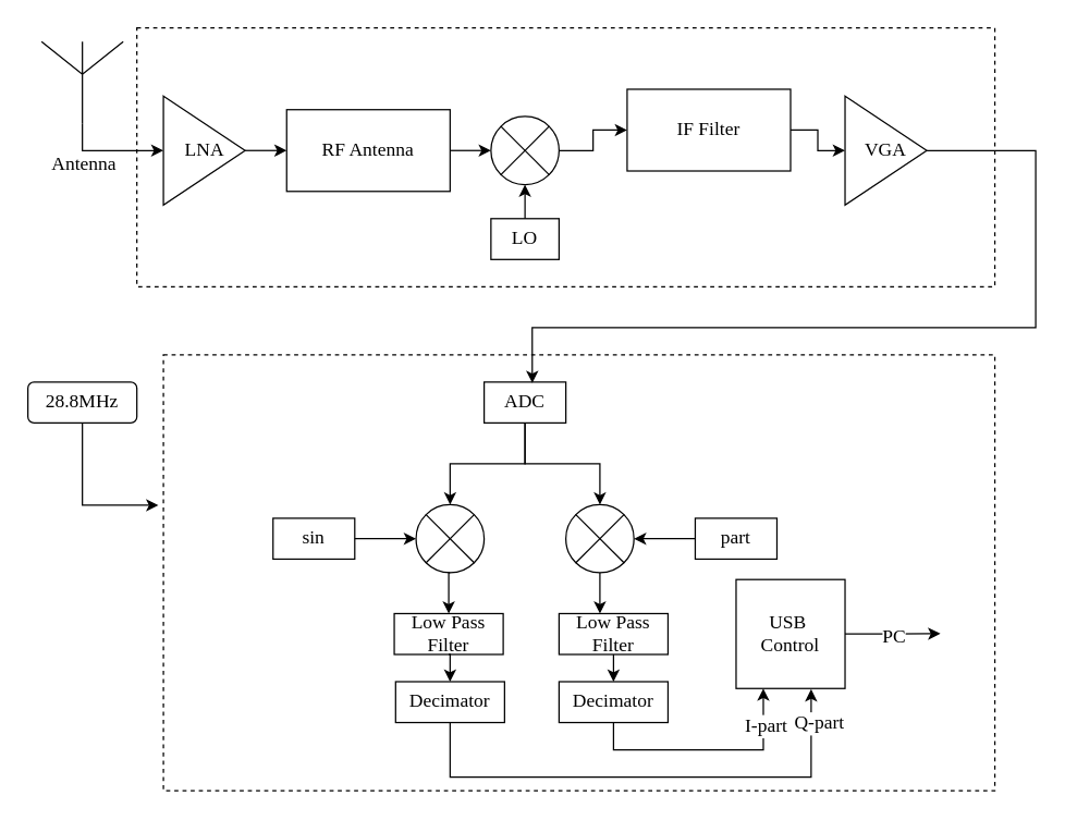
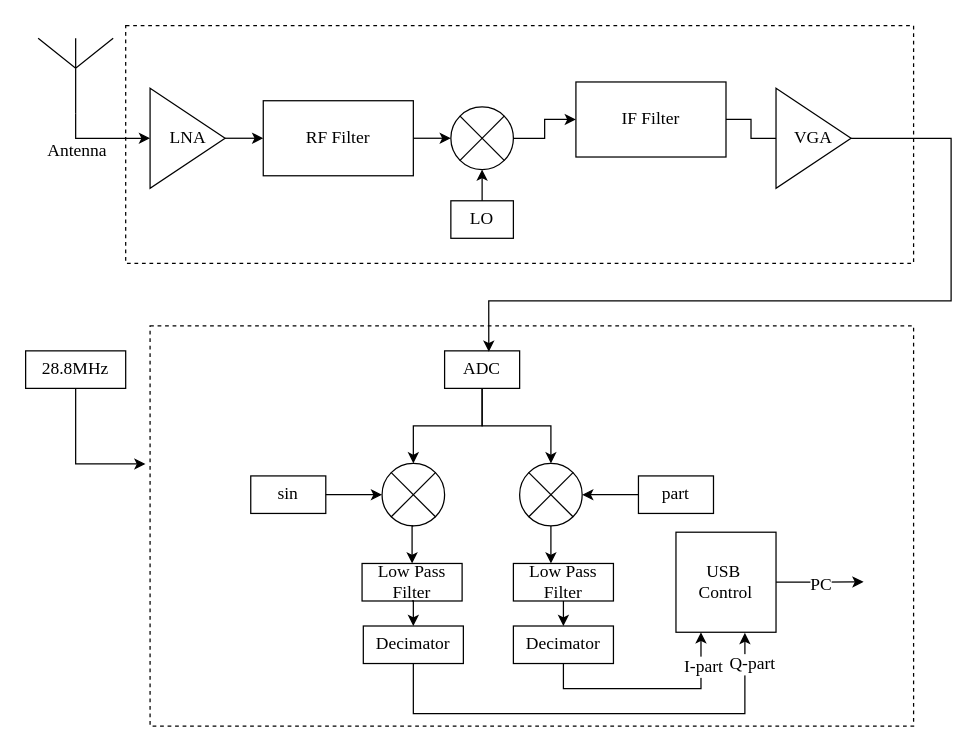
  <mxCell id="0" />
  <mxCell id="1" parent="0" />
- <mxCell id="2" value="RF Antenna" style="rounded=0;whiteSpace=wrap;html=1;fontSize=14;fontFamily=Times New Roman;fillColor=none;" parent="1" vertex="1"><mxGeometry x="210" y="80" width="120" height="60" as="geometry" /></mxCell>
+ <mxCell id="2" value="RF Filter" style="rounded=0;whiteSpace=wrap;html=1;fontSize=14;fontFamily=Times New Roman;fillColor=none;" parent="1" vertex="1"><mxGeometry x="210" y="80" width="120" height="60" as="geometry" /></mxCell>
  <mxCell id="3" style="edgeStyle=orthogonalEdgeStyle;rounded=0;orthogonalLoop=1;jettySize=auto;html=1;exitX=1;exitY=0.5;exitDx=0;exitDy=0;exitPerimeter=0;entryX=0;entryY=0.5;entryDx=0;entryDy=0;fontFamily=Times New Roman;fontSize=14;" parent="1" source="4" target="6" edge="1"><mxGeometry relative="1" as="geometry" /></mxCell>
  <mxCell id="4" value="" style="verticalLabelPosition=bottom;verticalAlign=top;html=1;shape=mxgraph.flowchart.or;fontFamily=Times New Roman;fontSize=14;fillColor=none;" parent="1" vertex="1"><mxGeometry x="360" y="85" width="50" height="50" as="geometry" /></mxCell>
- <mxCell id="5" style="edgeStyle=orthogonalEdgeStyle;rounded=0;orthogonalLoop=1;jettySize=auto;html=1;exitX=1;exitY=0.5;exitDx=0;exitDy=0;entryX=0;entryY=0.5;entryDx=0;entryDy=0;fontFamily=Times New Roman;fontSize=14;" parent="1" source="6" target="23" edge="1"><mxGeometry relative="1" as="geometry" /></mxCell>
+ <mxCell id="5" style="edgeStyle=orthogonalEdgeStyle;rounded=0;orthogonalLoop=1;jettySize=auto;html=1;exitX=1;exitY=0.5;exitDx=0;exitDy=0;entryX=0;entryY=0.5;entryDx=0;entryDy=0;fontFamily=Times New Roman;fontSize=14;endArrow=none;" parent="1" source="6" target="23" edge="1"><mxGeometry relative="1" as="geometry" /></mxCell>
  <mxCell id="6" value="&lt;font&gt;IF Filter&lt;/font&gt;" style="rounded=0;whiteSpace=wrap;html=1;fontSize=14;fontFamily=Times New Roman;fillColor=none;" parent="1" vertex="1"><mxGeometry x="460" y="65" width="120" height="60" as="geometry" /></mxCell>
  <mxCell id="7" value="&lt;font&gt;LO&lt;/font&gt;" style="rounded=0;whiteSpace=wrap;html=1;fontSize=14;fontFamily=Times New Roman;fillColor=none;" parent="1" vertex="1"><mxGeometry x="360" y="160" width="50" height="30" as="geometry" /></mxCell>
- <mxCell id="8" value="&lt;font&gt;28.8MHz&lt;/font&gt;" style="whiteSpace=wrap;html=1;fontSize=14;fontFamily=Times New Roman;fillColor=none;rounded=1;" parent="1" vertex="1"><mxGeometry x="20" y="280" width="80" height="30" as="geometry" /></mxCell>
+ <mxCell id="8" value="&lt;font&gt;28.8MHz&lt;/font&gt;" style="rounded=0;whiteSpace=wrap;html=1;fontSize=14;fontFamily=Times New Roman;fillColor=none;" parent="1" vertex="1"><mxGeometry x="20" y="280" width="80" height="30" as="geometry" /></mxCell>
  <mxCell id="9" value="&lt;font&gt;sin&lt;/font&gt;" style="rounded=0;whiteSpace=wrap;html=1;fontSize=14;fontFamily=Times New Roman;fillColor=none;" parent="1" vertex="1"><mxGeometry x="200" y="380" width="60" height="30" as="geometry" /></mxCell>
  <mxCell id="10" style="edgeStyle=orthogonalEdgeStyle;rounded=0;orthogonalLoop=1;jettySize=auto;html=1;exitX=0.5;exitY=1;exitDx=0;exitDy=0;entryX=0.5;entryY=0;entryDx=0;entryDy=0;fontFamily=Times New Roman;fontSize=14;" parent="1" source="11" target="12" edge="1"><mxGeometry relative="1" as="geometry" /></mxCell>
  <mxCell id="11" value="&lt;font&gt;Low Pass Filter&lt;/font&gt;" style="rounded=0;whiteSpace=wrap;html=1;fontSize=14;fontFamily=Times New Roman;fillColor=none;" parent="1" vertex="1"><mxGeometry x="289" y="450" width="80" height="30" as="geometry" /></mxCell>
  <mxCell id="12" value="Decimator" style="rounded=0;whiteSpace=wrap;html=1;fontSize=14;fontFamily=Times New Roman;fillColor=none;" parent="1" vertex="1"><mxGeometry x="290" y="500" width="80" height="30" as="geometry" /></mxCell>
  <mxCell id="13" style="edgeStyle=orthogonalEdgeStyle;rounded=0;orthogonalLoop=1;jettySize=auto;html=1;exitX=1;exitY=0.5;exitDx=0;exitDy=0;fontFamily=Times New Roman;fontSize=14;" parent="1" source="15" edge="1"><mxGeometry relative="1" as="geometry"><mxPoint x="690" y="464.667" as="targetPoint" /></mxGeometry></mxCell>
  <mxCell id="14" value="PC" style="edgeLabel;html=1;align=center;verticalAlign=middle;resizable=0;points=[];fontFamily=Times New Roman;fontSize=14;" parent="13" vertex="1" connectable="0"><mxGeometry x="0.025" y="-2" relative="1" as="geometry"><mxPoint as="offset" /></mxGeometry></mxCell>
  <mxCell id="15" value="USB&amp;nbsp;&lt;div&gt;Control&lt;/div&gt;" style="rounded=0;whiteSpace=wrap;html=1;fontSize=14;fontFamily=Times New Roman;fillColor=none;" parent="1" vertex="1"><mxGeometry x="540" y="425" width="80" height="80" as="geometry" /></mxCell>
  <mxCell id="16" value="&lt;font&gt;ADC&lt;/font&gt;" style="rounded=0;whiteSpace=wrap;html=1;fontSize=14;fontFamily=Times New Roman;fillColor=none;" parent="1" vertex="1"><mxGeometry x="355" y="280" width="60" height="30" as="geometry" /></mxCell>
  <mxCell id="17" style="edgeStyle=orthogonalEdgeStyle;rounded=0;orthogonalLoop=1;jettySize=auto;html=1;exitX=1;exitY=0.5;exitDx=0;exitDy=0;entryX=0;entryY=0.5;entryDx=0;entryDy=0;fontFamily=Times New Roman;fontSize=14;" parent="1" source="18" target="2" edge="1"><mxGeometry relative="1" as="geometry" /></mxCell>
  <mxCell id="18" value="LNA" style="triangle;whiteSpace=wrap;html=1;fillColor=none;fontFamily=Times New Roman;fontSize=14;" parent="1" vertex="1"><mxGeometry x="119.5" y="70" width="60" height="80" as="geometry" /></mxCell>
  <mxCell id="19" style="edgeStyle=orthogonalEdgeStyle;rounded=0;orthogonalLoop=1;jettySize=auto;html=1;exitX=0.5;exitY=1;exitDx=0;exitDy=0;exitPerimeter=0;entryX=0;entryY=0.5;entryDx=0;entryDy=0;fontFamily=Times New Roman;fontSize=14;" parent="1" source="21" target="18" edge="1"><mxGeometry relative="1" as="geometry" /></mxCell>
  <mxCell id="20" value="Antenna" style="edgeLabel;html=1;align=center;verticalAlign=middle;resizable=0;points=[];fontSize=14;fontFamily=Times New Roman;" parent="19" vertex="1" connectable="0"><mxGeometry x="-0.522" relative="1" as="geometry"><mxPoint y="11" as="offset" /></mxGeometry></mxCell>
  <mxCell id="21" value="" style="verticalLabelPosition=bottom;shadow=0;dashed=0;align=center;html=1;verticalAlign=top;shape=mxgraph.electrical.radio.aerial_-_antenna_1;fontFamily=Times New Roman;fontSize=14;" parent="1" vertex="1"><mxGeometry x="30" y="30" width="60" height="60" as="geometry" /></mxCell>
  <mxCell id="22" style="edgeStyle=orthogonalEdgeStyle;rounded=0;orthogonalLoop=1;jettySize=auto;html=1;exitX=1;exitY=0.5;exitDx=0;exitDy=0;entryX=0;entryY=0.5;entryDx=0;entryDy=0;entryPerimeter=0;fontFamily=Times New Roman;fontSize=14;" parent="1" source="2" target="4" edge="1"><mxGeometry relative="1" as="geometry" /></mxCell>
  <mxCell id="23" value="VGA" style="triangle;whiteSpace=wrap;html=1;fillColor=none;fontFamily=Times New Roman;fontSize=14;" parent="1" vertex="1"><mxGeometry x="620" y="70" width="60" height="80" as="geometry" /></mxCell>
  <mxCell id="24" value="" style="rounded=1;whiteSpace=wrap;html=1;fillColor=none;dashed=1;fontFamily=Times New Roman;fontSize=14;arcSize=0;" parent="1" vertex="1"><mxGeometry x="100" y="20" width="630" height="190" as="geometry" /></mxCell>
  <mxCell id="25" style="edgeStyle=orthogonalEdgeStyle;rounded=0;orthogonalLoop=1;jettySize=auto;html=1;exitX=0.5;exitY=0;exitDx=0;exitDy=0;entryX=0.5;entryY=1;entryDx=0;entryDy=0;entryPerimeter=0;fontFamily=Times New Roman;fontSize=14;" parent="1" source="7" target="4" edge="1"><mxGeometry relative="1" as="geometry" /></mxCell>
  <mxCell id="26" style="edgeStyle=orthogonalEdgeStyle;rounded=0;orthogonalLoop=1;jettySize=auto;html=1;exitX=0.5;exitY=1;exitDx=0;exitDy=0;exitPerimeter=0;entryX=0.5;entryY=0;entryDx=0;entryDy=0;fontFamily=Times New Roman;fontSize=14;" parent="1" source="27" target="11" edge="1"><mxGeometry relative="1" as="geometry" /></mxCell>
  <mxCell id="27" value="" style="verticalLabelPosition=bottom;verticalAlign=top;html=1;shape=mxgraph.flowchart.or;fontFamily=Times New Roman;fontSize=14;fillColor=none;" parent="1" vertex="1"><mxGeometry x="305" y="370" width="50" height="50" as="geometry" /></mxCell>
  <mxCell id="28" style="edgeStyle=orthogonalEdgeStyle;rounded=0;orthogonalLoop=1;jettySize=auto;html=1;exitX=1;exitY=0.5;exitDx=0;exitDy=0;entryX=0.589;entryY=0.023;entryDx=0;entryDy=0;entryPerimeter=0;fontFamily=Times New Roman;fontSize=14;" parent="1" source="23" target="16" edge="1"><mxGeometry relative="1" as="geometry"><Array as="points"><mxPoint x="760" y="110" /><mxPoint x="760" y="240" /><mxPoint x="390" y="240" /></Array></mxGeometry></mxCell>
  <mxCell id="29" style="edgeStyle=orthogonalEdgeStyle;rounded=0;orthogonalLoop=1;jettySize=auto;html=1;exitX=0.5;exitY=1;exitDx=0;exitDy=0;entryX=0.5;entryY=0;entryDx=0;entryDy=0;entryPerimeter=0;fontFamily=Times New Roman;fontSize=14;" parent="1" source="16" target="27" edge="1"><mxGeometry relative="1" as="geometry" /></mxCell>
  <mxCell id="30" style="edgeStyle=orthogonalEdgeStyle;rounded=0;orthogonalLoop=1;jettySize=auto;html=1;exitX=0.5;exitY=1;exitDx=0;exitDy=0;exitPerimeter=0;entryX=0.5;entryY=0;entryDx=0;entryDy=0;fontFamily=Times New Roman;fontSize=14;" parent="1" source="31" edge="1"><mxGeometry relative="1" as="geometry"><mxPoint x="440" y="450" as="targetPoint" /></mxGeometry></mxCell>
  <mxCell id="31" value="" style="verticalLabelPosition=bottom;verticalAlign=top;html=1;shape=mxgraph.flowchart.or;fontFamily=Times New Roman;fontSize=14;fillColor=none;" parent="1" vertex="1"><mxGeometry x="415" y="370" width="50" height="50" as="geometry" /></mxCell>
  <mxCell id="32" style="edgeStyle=orthogonalEdgeStyle;rounded=0;orthogonalLoop=1;jettySize=auto;html=1;exitX=0.5;exitY=1;exitDx=0;exitDy=0;entryX=0.5;entryY=0;entryDx=0;entryDy=0;entryPerimeter=0;fontFamily=Times New Roman;fontSize=14;" parent="1" source="16" target="31" edge="1"><mxGeometry relative="1" as="geometry" /></mxCell>
  <mxCell id="33" style="edgeStyle=orthogonalEdgeStyle;rounded=0;orthogonalLoop=1;jettySize=auto;html=1;exitX=1;exitY=0.5;exitDx=0;exitDy=0;entryX=0;entryY=0.5;entryDx=0;entryDy=0;entryPerimeter=0;fontFamily=Times New Roman;fontSize=14;" parent="1" source="9" target="27" edge="1"><mxGeometry relative="1" as="geometry" /></mxCell>
  <mxCell id="34" value="&lt;font&gt;part&lt;/font&gt;" style="rounded=0;whiteSpace=wrap;html=1;fontSize=14;fontFamily=Times New Roman;fillColor=none;" parent="1" vertex="1"><mxGeometry x="510" y="380" width="60" height="30" as="geometry" /></mxCell>
  <mxCell id="35" style="edgeStyle=orthogonalEdgeStyle;rounded=0;orthogonalLoop=1;jettySize=auto;html=1;exitX=0;exitY=0.5;exitDx=0;exitDy=0;entryX=1;entryY=0.5;entryDx=0;entryDy=0;entryPerimeter=0;fontFamily=Times New Roman;fontSize=14;" parent="1" source="34" target="31" edge="1"><mxGeometry relative="1" as="geometry" /></mxCell>
  <mxCell id="36" style="edgeStyle=orthogonalEdgeStyle;rounded=0;orthogonalLoop=1;jettySize=auto;html=1;exitX=0.5;exitY=1;exitDx=0;exitDy=0;entryX=0.25;entryY=1;entryDx=0;entryDy=0;fontFamily=Times New Roman;fontSize=14;" parent="1" source="38" target="15" edge="1"><mxGeometry relative="1" as="geometry" /></mxCell>
  <mxCell id="37" value="I-part" style="edgeLabel;html=1;align=center;verticalAlign=middle;resizable=0;points=[];fontFamily=Times New Roman;fontSize=14;" parent="36" vertex="1" connectable="0"><mxGeometry x="0.695" y="-1" relative="1" as="geometry"><mxPoint as="offset" /></mxGeometry></mxCell>
  <mxCell id="38" value="Decimator" style="rounded=0;whiteSpace=wrap;html=1;fontSize=14;fontFamily=Times New Roman;fillColor=none;" parent="1" vertex="1"><mxGeometry x="410" y="500" width="80" height="30" as="geometry" /></mxCell>
  <mxCell id="39" style="edgeStyle=orthogonalEdgeStyle;rounded=0;orthogonalLoop=1;jettySize=auto;html=1;exitX=0.5;exitY=1;exitDx=0;exitDy=0;entryX=0.5;entryY=0;entryDx=0;entryDy=0;fontFamily=Times New Roman;fontSize=14;" parent="1" source="40" target="38" edge="1"><mxGeometry relative="1" as="geometry" /></mxCell>
  <mxCell id="40" value="&lt;font&gt;Low Pass Filter&lt;/font&gt;" style="rounded=0;whiteSpace=wrap;html=1;fontSize=14;fontFamily=Times New Roman;fillColor=none;" parent="1" vertex="1"><mxGeometry x="410" y="450" width="80" height="30" as="geometry" /></mxCell>
  <mxCell id="41" style="edgeStyle=orthogonalEdgeStyle;rounded=0;orthogonalLoop=1;jettySize=auto;html=1;exitX=0.5;exitY=1;exitDx=0;exitDy=0;entryX=0.689;entryY=1.006;entryDx=0;entryDy=0;entryPerimeter=0;fontFamily=Times New Roman;fontSize=14;" parent="1" source="12" target="15" edge="1"><mxGeometry relative="1" as="geometry"><Array as="points"><mxPoint x="330" y="570" /><mxPoint x="595" y="570" /></Array></mxGeometry></mxCell>
  <mxCell id="42" value="Q-part" style="edgeLabel;html=1;align=center;verticalAlign=middle;resizable=0;points=[];fontFamily=Times New Roman;fontSize=14;" parent="41" vertex="1" connectable="0"><mxGeometry x="0.794" relative="1" as="geometry"><mxPoint x="5" y="-13" as="offset" /></mxGeometry></mxCell>
  <mxCell id="43" value="" style="rounded=1;whiteSpace=wrap;html=1;fillColor=none;dashed=1;fontFamily=Times New Roman;fontSize=14;arcSize=0;" parent="1" vertex="1"><mxGeometry x="119.5" y="260" width="610.5" height="320" as="geometry" /></mxCell>
  <mxCell id="44" style="edgeStyle=orthogonalEdgeStyle;rounded=0;orthogonalLoop=1;jettySize=auto;html=1;exitX=0.5;exitY=1;exitDx=0;exitDy=0;entryX=-0.006;entryY=0.345;entryDx=0;entryDy=0;entryPerimeter=0;fontFamily=Times New Roman;fontSize=14;" parent="1" source="8" target="43" edge="1"><mxGeometry relative="1" as="geometry" /></mxCell>
